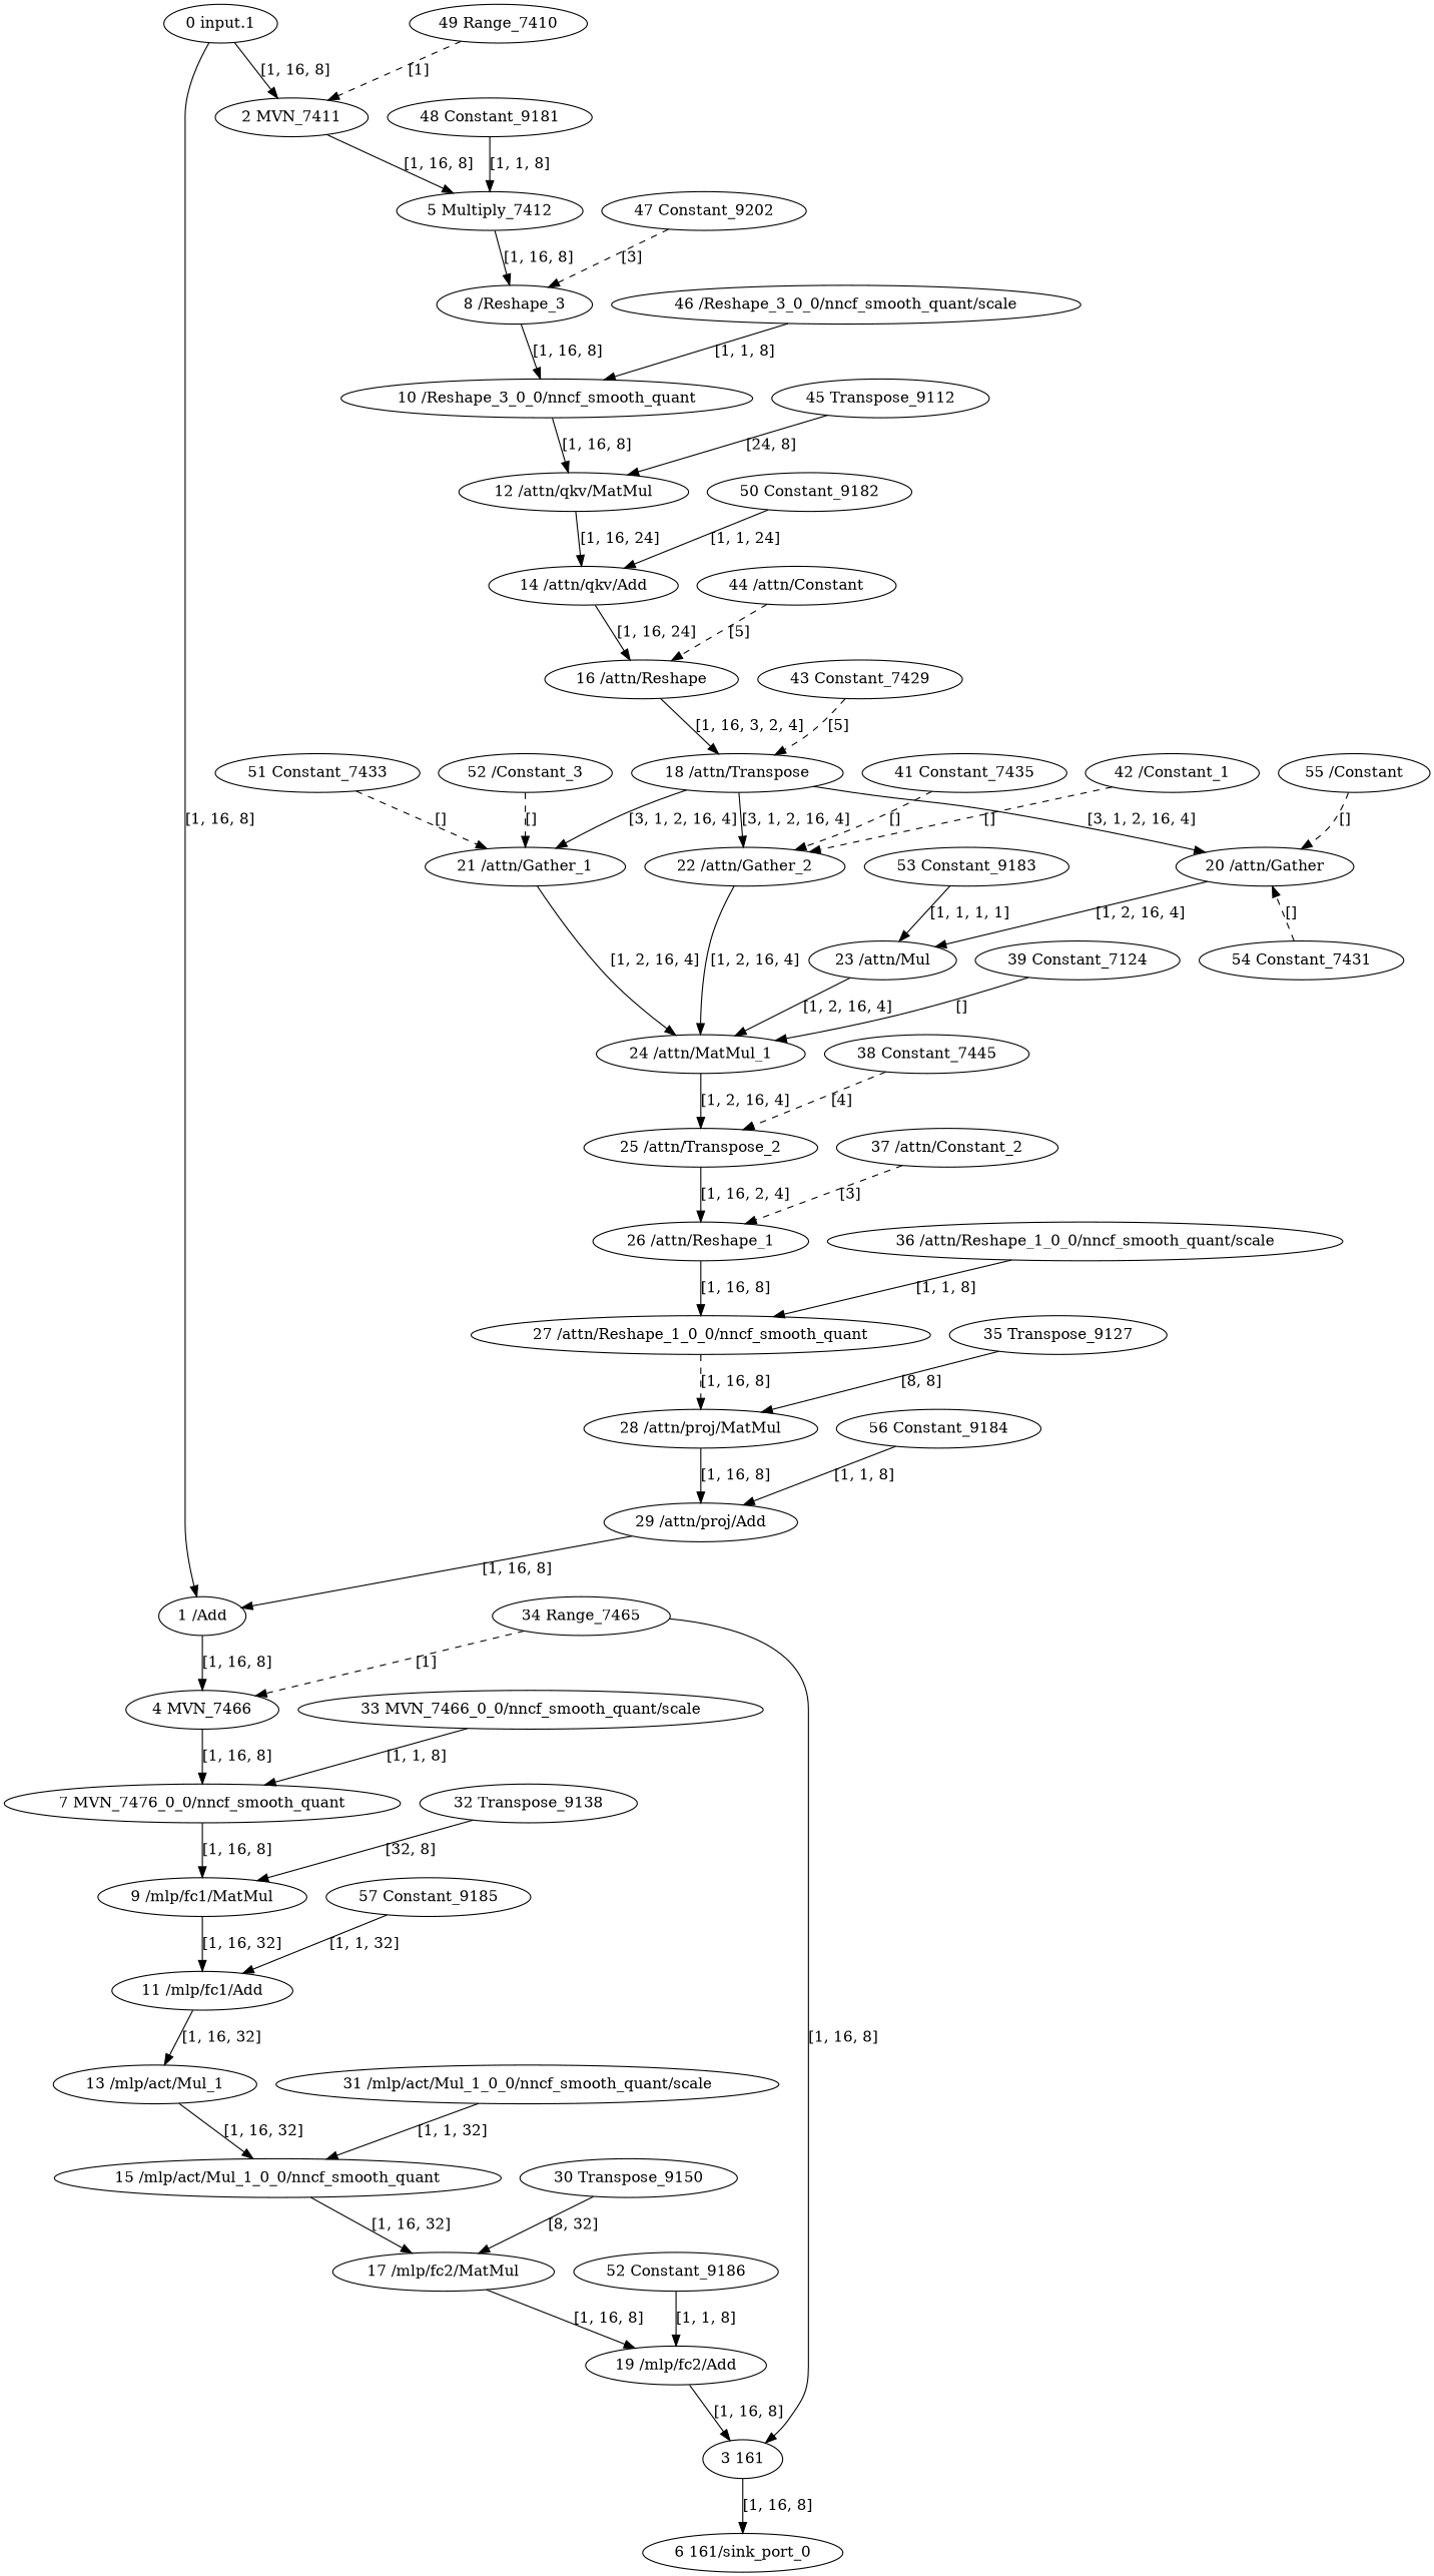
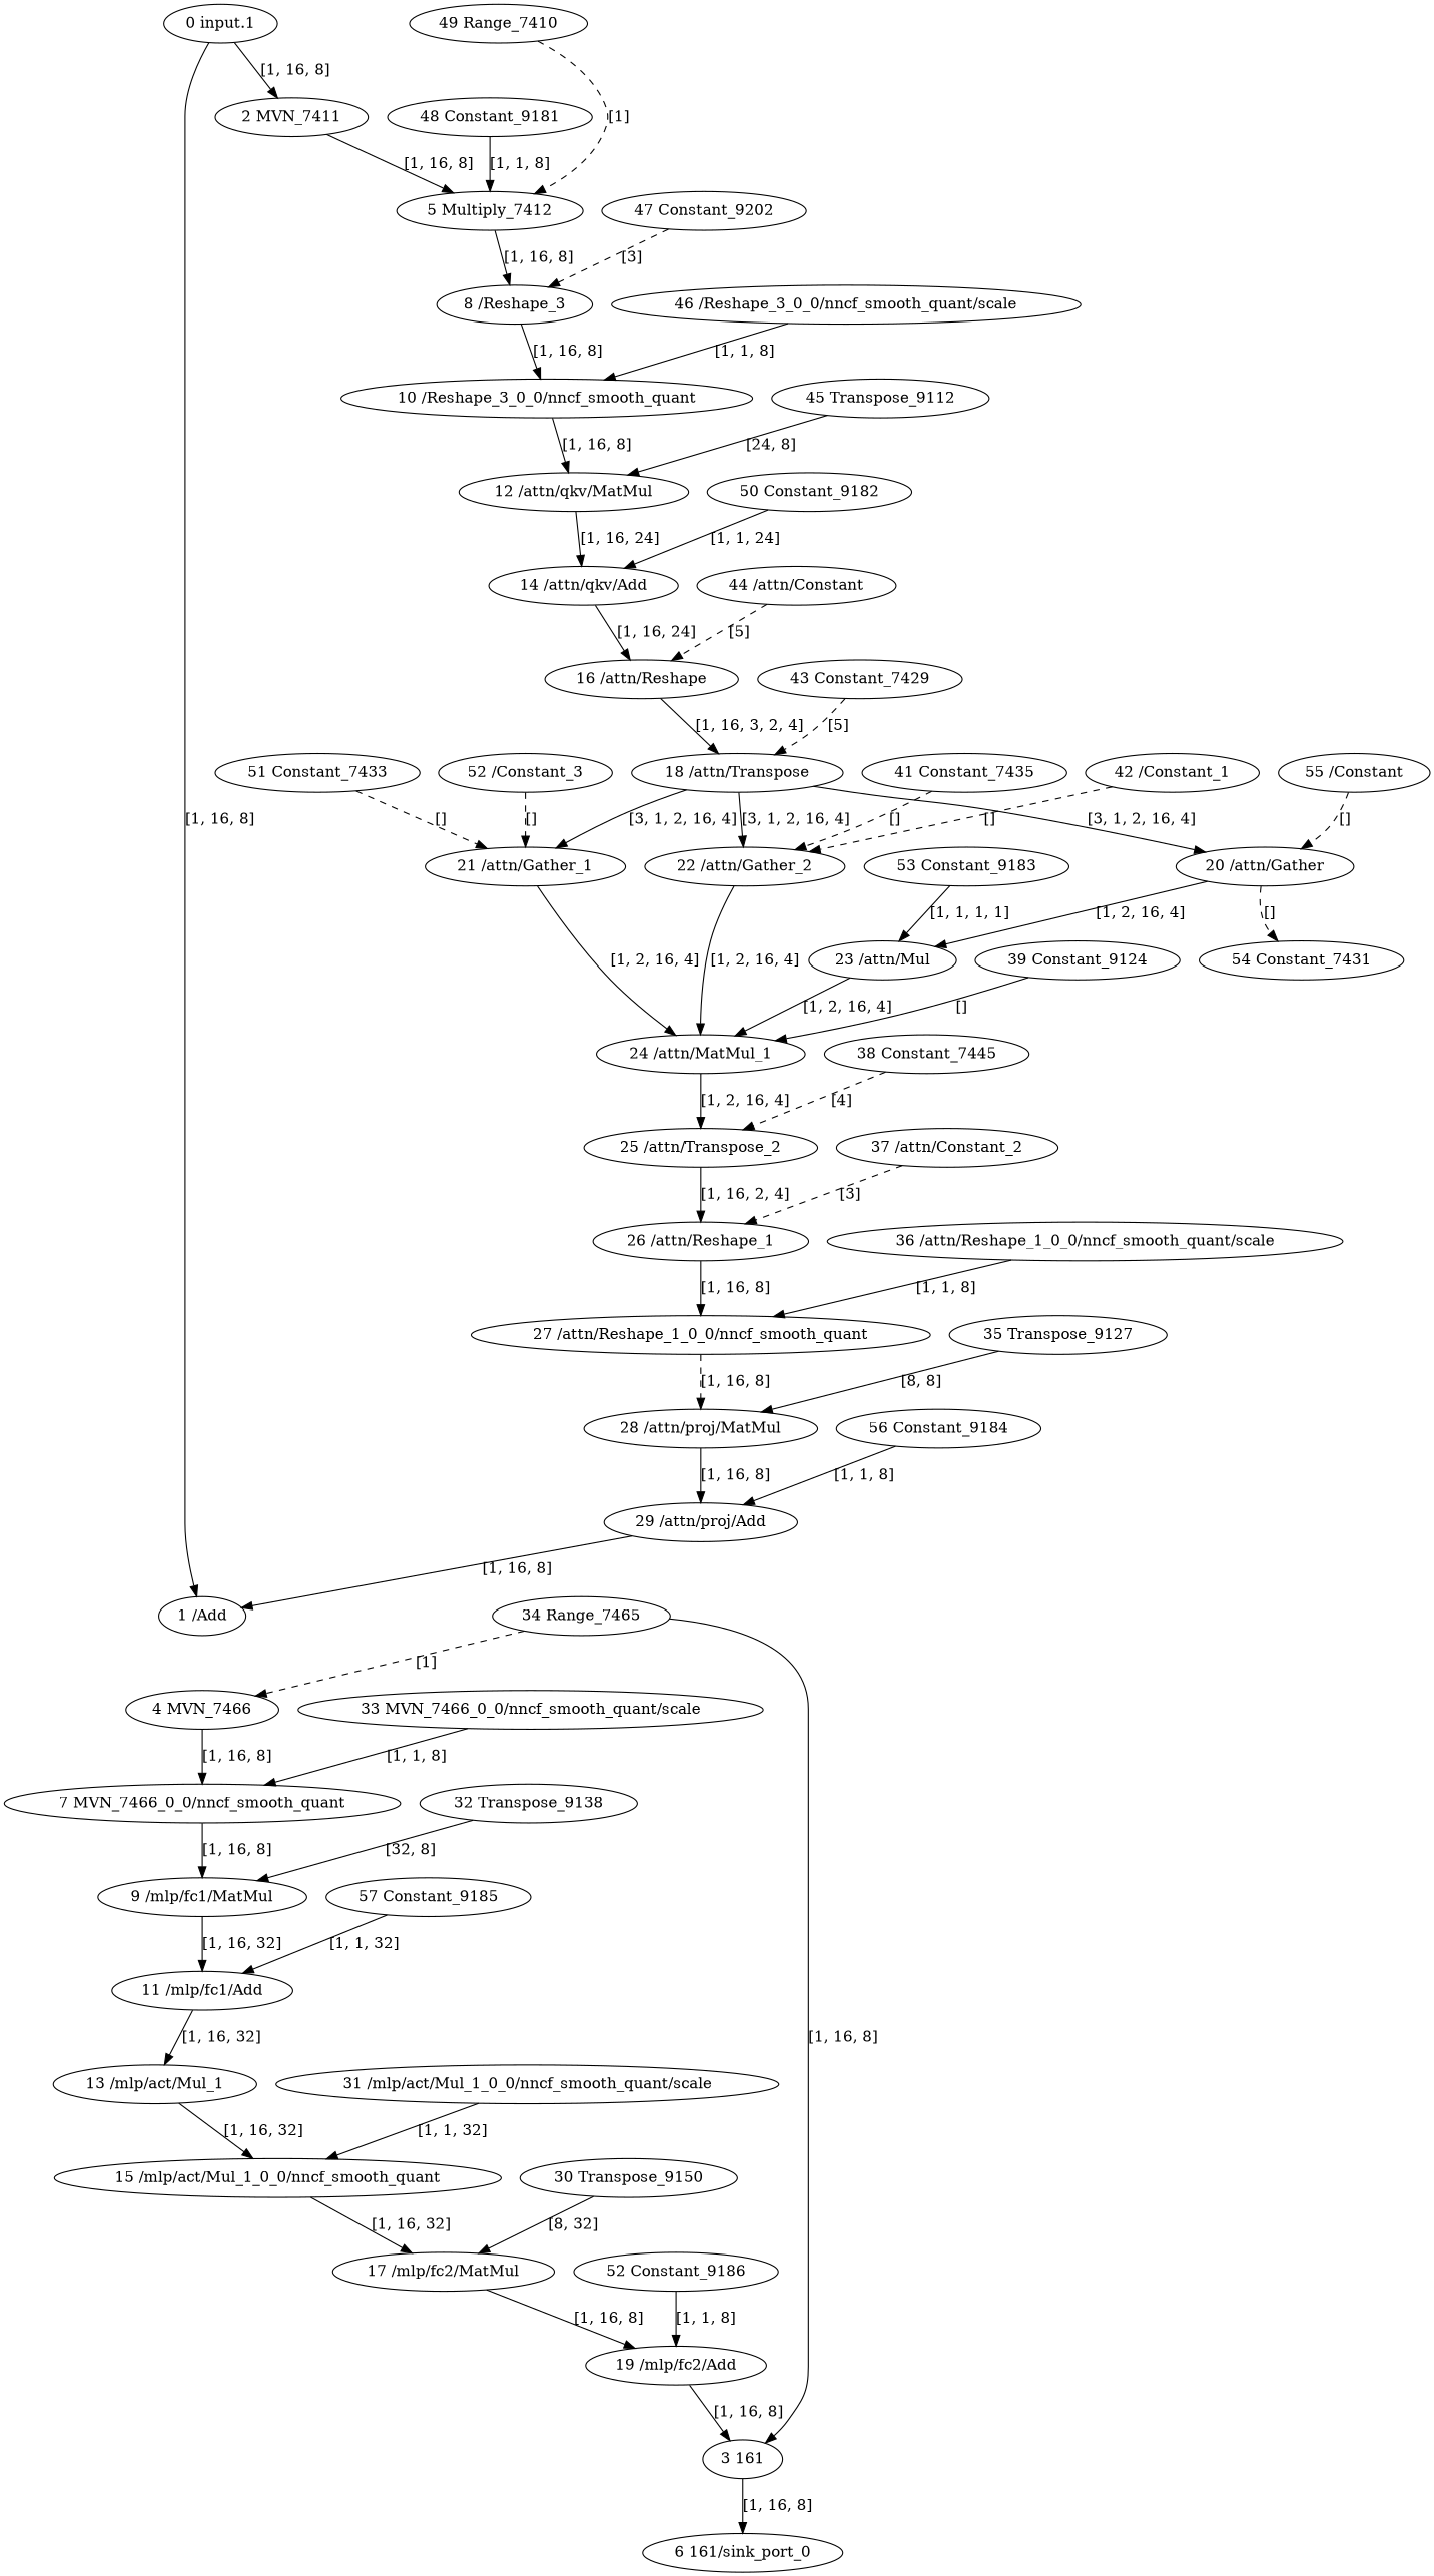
  strict digraph {
    node [type=Constant]
    edge [style=solid]
    "0 input.1" [type=Parameter]
    "1 /Add" [type=Add]
    "2 MVN_7411" [type=MVN]
    "4 MVN_7466" [type=MVN]
    "5 Multiply_7412" [type=Multiply]
    "3 161" [type=Add]
    "6 161/sink_port_0" [type=Result]
-   "7 MVN_7466_0_0/nncf_smooth_quant" [type=Multiply label="7 MVN_7476_0_0/nncf_smooth_quant"]
+   "7 MVN_7466_0_0/nncf_smooth_quant" [type=Multiply]
    "8 /Reshape_3" [type=Reshape]
    "9 /mlp/fc1/MatMul" [type=MatMul]
    "10 /Reshape_3_0_0/nncf_smooth_quant" [type=Multiply]
    "11 /mlp/fc1/Add" [type=Add]
    "12 /attn/qkv/MatMul" [type=MatMul]
    "13 /mlp/act/Mul_1" [type=Gelu]
    "14 /attn/qkv/Add" [type=Add]
    "15 /mlp/act/Mul_1_0_0/nncf_smooth_quant" [type=Multiply]
    "16 /attn/Reshape" [type=Reshape]
    "17 /mlp/fc2/MatMul" [type=MatMul]
    "18 /attn/Transpose" [type=Transpose]
    "19 /mlp/fc2/Add" [type=Add]
    "20 /attn/Gather" [type=Gather]
    "21 /attn/Gather_1" [type=Gather]
    "22 /attn/Gather_2" [type=Gather]
    "23 /attn/Mul" [type=Multiply]
    "24 /attn/MatMul_1" [type=ScaledDotProductAttention]
    "25 /attn/Transpose_2" [type=Transpose]
    "26 /attn/Reshape_1" [type=Reshape]
    "27 /attn/Reshape_1_0_0/nncf_smooth_quant" [type=Multiply]
    "28 /attn/proj/MatMul" [type=MatMul]
    "29 /attn/proj/Add" [type=Add]
    "30 Transpose_9150"
    "31 /mlp/act/Mul_1_0_0/nncf_smooth_quant/scale"
    "32 Transpose_9138"
    "33 MVN_7466_0_0/nncf_smooth_quant/scale"
    "34 Range_7465"
    "35 Transpose_9127"
    "36 /attn/Reshape_1_0_0/nncf_smooth_quant/scale"
    "37 /attn/Constant_2"
    "38 Constant_7445"
-   "39 Constant_9124" [label="39 Constant_7124"]
+   "39 Constant_9124"
    "41 Constant_7435"
    "42 /Constant_1"
    "43 Constant_7429"
    "44 /attn/Constant"
    "45 Transpose_9112"
    "46 /Reshape_3_0_0/nncf_smooth_quant/scale"
    "47 Constant_9202"
    "48 Constant_9181"
    "49 Range_7410"
    "50 Constant_9182"
    "51 Constant_7433"
    "52 /Constant_3"
    "53 Constant_9183"
    "54 Constant_7431"
    "55 /Constant"
    "56 Constant_9184"
    "57 Constant_9185"
    n58 [label="52 Constant_9186"]
    "0 input.1" -> "1 /Add" [label="[1, 16, 8]"]
    "0 input.1" -> "2 MVN_7411" [label="[1, 16, 8]"]
-   "1 /Add" -> "4 MVN_7466" [label="[1, 16, 8]"]
    "2 MVN_7411" -> "5 Multiply_7412" [label="[1, 16, 8]"]
    "4 MVN_7466" -> "7 MVN_7466_0_0/nncf_smooth_quant" [label="[1, 16, 8]"]
    "5 Multiply_7412" -> "8 /Reshape_3" [label="[1, 16, 8]"]
    "3 161" -> "6 161/sink_port_0" [label="[1, 16, 8]"]
    "7 MVN_7466_0_0/nncf_smooth_quant" -> "9 /mlp/fc1/MatMul" [label="[1, 16, 8]"]
    "8 /Reshape_3" -> "10 /Reshape_3_0_0/nncf_smooth_quant" [label="[1, 16, 8]"]
    "9 /mlp/fc1/MatMul" -> "11 /mlp/fc1/Add" [label="[1, 16, 32]"]
    "10 /Reshape_3_0_0/nncf_smooth_quant" -> "12 /attn/qkv/MatMul" [label="[1, 16, 8]"]
    "11 /mlp/fc1/Add" -> "13 /mlp/act/Mul_1" [label="[1, 16, 32]"]
    "12 /attn/qkv/MatMul" -> "14 /attn/qkv/Add" [label="[1, 16, 24]"]
    "13 /mlp/act/Mul_1" -> "15 /mlp/act/Mul_1_0_0/nncf_smooth_quant" [label="[1, 16, 32]"]
    "14 /attn/qkv/Add" -> "16 /attn/Reshape" [label="[1, 16, 24]"]
    "15 /mlp/act/Mul_1_0_0/nncf_smooth_quant" -> "17 /mlp/fc2/MatMul" [label="[1, 16, 32]"]
    "16 /attn/Reshape" -> "18 /attn/Transpose" [label="[1, 16, 3, 2, 4]"]
    "17 /mlp/fc2/MatMul" -> "19 /mlp/fc2/Add" [label="[1, 16, 8]"]
    "18 /attn/Transpose" -> "20 /attn/Gather" [label="[3, 1, 2, 16, 4]"]
    "18 /attn/Transpose" -> "21 /attn/Gather_1" [label="[3, 1, 2, 16, 4]"]
    "18 /attn/Transpose" -> "22 /attn/Gather_2" [label="[3, 1, 2, 16, 4]"]
    "19 /mlp/fc2/Add" -> "3 161" [label="[1, 16, 8]"]
    "20 /attn/Gather" -> "23 /attn/Mul" [label="[1, 2, 16, 4]"]
    "21 /attn/Gather_1" -> "24 /attn/MatMul_1" [label="[1, 2, 16, 4]"]
    "22 /attn/Gather_2" -> "24 /attn/MatMul_1" [label="[1, 2, 16, 4]"]
    "23 /attn/Mul" -> "24 /attn/MatMul_1" [label="[1, 2, 16, 4]"]
    "24 /attn/MatMul_1" -> "25 /attn/Transpose_2" [label="[1, 2, 16, 4]"]
    "25 /attn/Transpose_2" -> "26 /attn/Reshape_1" [label="[1, 16, 2, 4]"]
    "26 /attn/Reshape_1" -> "27 /attn/Reshape_1_0_0/nncf_smooth_quant" [label="[1, 16, 8]"]
    "27 /attn/Reshape_1_0_0/nncf_smooth_quant" -> "28 /attn/proj/MatMul" [label="[1, 16, 8]" style=dashed]
    "28 /attn/proj/MatMul" -> "29 /attn/proj/Add" [label="[1, 16, 8]"]
    "29 /attn/proj/Add" -> "1 /Add" [label="[1, 16, 8]"]
    "30 Transpose_9150" -> "17 /mlp/fc2/MatMul" [label="[8, 32]"]
    "31 /mlp/act/Mul_1_0_0/nncf_smooth_quant/scale" -> "15 /mlp/act/Mul_1_0_0/nncf_smooth_quant" [label="[1, 1, 32]"]
    "32 Transpose_9138" -> "9 /mlp/fc1/MatMul" [label="[32, 8]"]
    "33 MVN_7466_0_0/nncf_smooth_quant/scale" -> "7 MVN_7466_0_0/nncf_smooth_quant" [label="[1, 1, 8]"]
    "34 Range_7465" -> "4 MVN_7466" [label="[1]" style=dashed]
    "34 Range_7465" -> "3 161" [label="[1, 16, 8]"]
    "35 Transpose_9127" -> "28 /attn/proj/MatMul" [label="[8, 8]"]
    "36 /attn/Reshape_1_0_0/nncf_smooth_quant/scale" -> "27 /attn/Reshape_1_0_0/nncf_smooth_quant" [label="[1, 1, 8]"]
    "37 /attn/Constant_2" -> "26 /attn/Reshape_1" [label="[3]" style=dashed]
    "38 Constant_7445" -> "25 /attn/Transpose_2" [label="[4]" style=dashed]
    "39 Constant_9124" -> "24 /attn/MatMul_1" [label="[]"]
    "41 Constant_7435" -> "22 /attn/Gather_2" [label="[]" style=dashed]
    "42 /Constant_1" -> "22 /attn/Gather_2" [label="[]" style=dashed]
    "43 Constant_7429" -> "18 /attn/Transpose" [label="[5]" style=dashed]
    "44 /attn/Constant" -> "16 /attn/Reshape" [label="[5]" style=dashed]
    "45 Transpose_9112" -> "12 /attn/qkv/MatMul" [label="[24, 8]"]
    "46 /Reshape_3_0_0/nncf_smooth_quant/scale" -> "10 /Reshape_3_0_0/nncf_smooth_quant" [label="[1, 1, 8]"]
    "47 Constant_9202" -> "8 /Reshape_3" [label="[3]" style=dashed]
    "48 Constant_9181" -> "5 Multiply_7412" [label="[1, 1, 8]"]
-   "49 Range_7410" -> "2 MVN_7411" [label="[1]" style=dashed]
+   "49 Range_7410" -> "5 Multiply_7412" [label="[1]" style=dashed]
    "50 Constant_9182" -> "14 /attn/qkv/Add" [label="[1, 1, 24]"]
    "51 Constant_7433" -> "21 /attn/Gather_1" [label="[]" style=dashed]
    "52 /Constant_3" -> "21 /attn/Gather_1" [label="[]" style=dashed]
    "53 Constant_9183" -> "23 /attn/Mul" [label="[1, 1, 1, 1]"]
-   "54 Constant_7431" -> "20 /attn/Gather" [label="[]" style=dashed]
+   "20 /attn/Gather" -> "54 Constant_7431" [label="[]" style=dashed]
    "55 /Constant" -> "20 /attn/Gather" [label="[]" style=dashed]
    "56 Constant_9184" -> "29 /attn/proj/Add" [label="[1, 1, 8]"]
    "57 Constant_9185" -> "11 /mlp/fc1/Add" [label="[1, 1, 32]"]
    n58 -> "19 /mlp/fc2/Add" [label="[1, 1, 8]"]
  }
